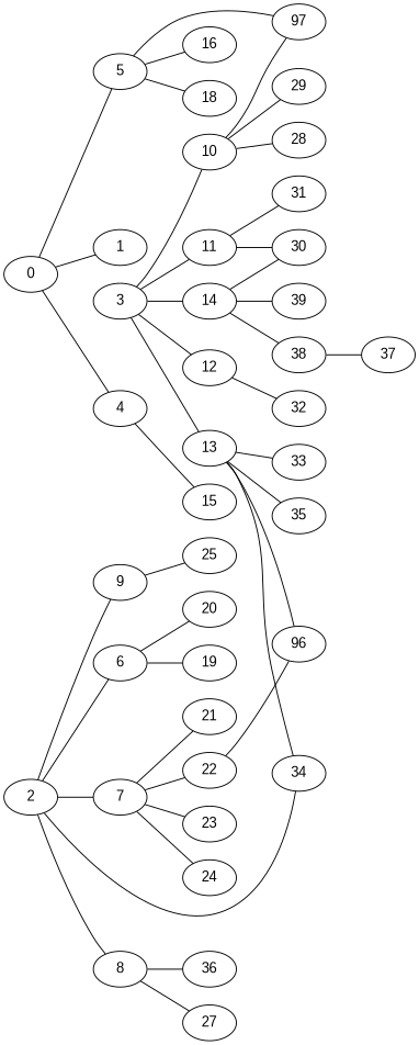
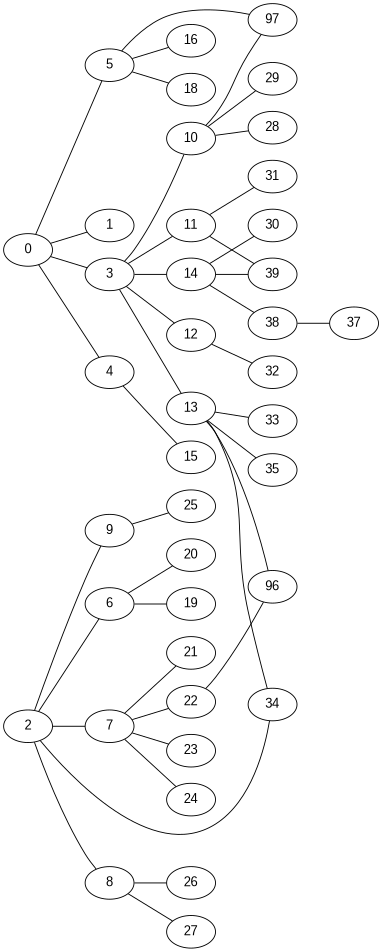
  graph {
    fontname="Liberation Sans"
    rankdir=LR
    node [fontname="Liberation Sans"]
    edge [fontname="Liberation Sans"]
    0
    1
    3
    4
    5
    2
    8
    9
    6
    7
    34
    10
    11
    12
    13
    14
    15
    16
    18
    n20 [label=97]
    27
-   26 [label=36]
+   26
    25
    19
    20
    24
    21
    22
    23
    28
    29
    30
    31
    32
    33
    n36 [label=96]
    35
    38
    39
    37
    0 -- 1
+   0 -- 3
    0 -- 4
    0 -- 5
    3 -- 10
    3 -- 11
    3 -- 12
    3 -- 13
    3 -- 14
    4 -- 15
    5 -- 16
    5 -- 18
    5 -- n20
    2 -- 8
    2 -- 9
    2 -- 6
    2 -- 7
    2 -- 34
    8 -- 27
    8 -- 26
    9 -- 25
    6 -- 19
    6 -- 20
    7 -- 24
    7 -- 21
    7 -- 22
    7 -- 23
    10 -- n20
    10 -- 28
    10 -- 29
-   11 -- 30
+   11 -- 39
    11 -- 31
    12 -- 32
    13 -- 34
    13 -- 33
    13 -- n36
    13 -- 35
    14 -- 30
    14 -- 38
    14 -- 39
    22 -- n36
    38 -- 37
  }
